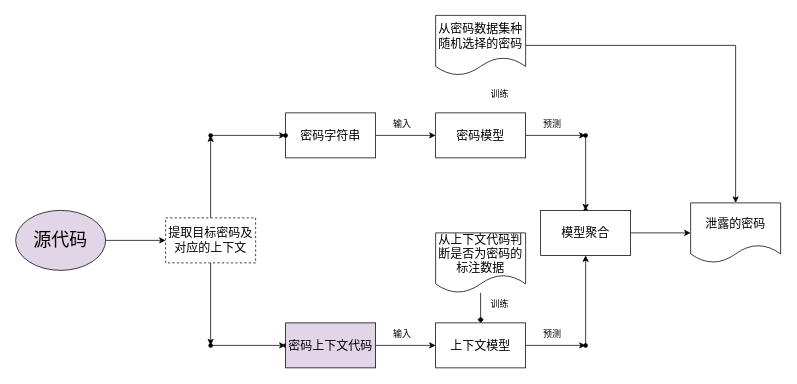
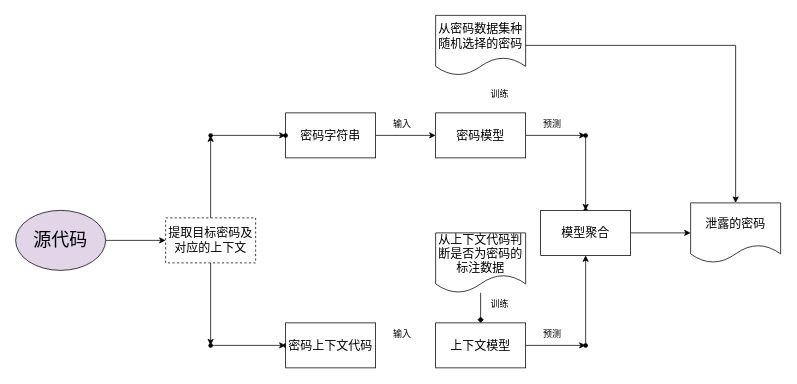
  <mxCell id="0" />
  <mxCell id="1" parent="0" />
  <mxCell id="2" value="" style="edgeStyle=orthogonalEdgeStyle;rounded=0;orthogonalLoop=1;jettySize=auto;html=1;" edge="1" parent="1" source="3" target="6"><mxGeometry relative="1" as="geometry" /></mxCell>
  <mxCell id="3" value="&lt;font style=&quot;font-size: 24px;&quot;&gt;源代码&lt;/font&gt;" style="ellipse;whiteSpace=wrap;html=1;fillColor=#e1d5e7;" vertex="1" parent="1"><mxGeometry x="20" y="280" width="120" height="80" as="geometry" /></mxCell>
  <mxCell id="4" value="" style="edgeStyle=orthogonalEdgeStyle;rounded=0;orthogonalLoop=1;jettySize=auto;html=1;" edge="1" parent="1" source="6" target="10"><mxGeometry relative="1" as="geometry" /></mxCell>
  <mxCell id="5" value="" style="edgeStyle=orthogonalEdgeStyle;rounded=0;orthogonalLoop=1;jettySize=auto;html=1;" edge="1" parent="1" source="6" target="19"><mxGeometry relative="1" as="geometry" /></mxCell>
  <mxCell id="6" value="&lt;font style=&quot;font-size: 16px;&quot;&gt;提取目标密码及对应的上下文&lt;/font&gt;" style="whiteSpace=wrap;html=1;dashed=1;" vertex="1" parent="1"><mxGeometry x="220" y="290" width="120" height="60" as="geometry" /></mxCell>
  <mxCell id="7" value="" style="edgeStyle=orthogonalEdgeStyle;rounded=0;orthogonalLoop=1;jettySize=auto;html=1;" edge="1" parent="1" source="8" target="15"><mxGeometry relative="1" as="geometry" /></mxCell>
  <mxCell id="8" value="&lt;font style=&quot;font-size: 16px;&quot;&gt;密码字符串&lt;/font&gt;" style="whiteSpace=wrap;html=1;" vertex="1" parent="1"><mxGeometry x="380" y="150" width="120" height="60" as="geometry" /></mxCell>
  <mxCell id="9" value="" style="edgeStyle=orthogonalEdgeStyle;rounded=0;orthogonalLoop=1;jettySize=auto;html=1;" edge="1" parent="1" source="10" target="11"><mxGeometry relative="1" as="geometry" /></mxCell>
  <mxCell id="10" value="" style="shape=waypoint;sketch=0;size=6;pointerEvents=1;points=[];fillColor=default;resizable=0;rotatable=0;perimeter=centerPerimeter;snapToPoint=1;" vertex="1" parent="1"><mxGeometry x="270" y="450" width="20" height="20" as="geometry" /></mxCell>
  <mxCell id="11" value="" style="shape=waypoint;sketch=0;size=6;pointerEvents=1;points=[];fillColor=default;resizable=0;rotatable=0;perimeter=centerPerimeter;snapToPoint=1;" vertex="1" parent="1"><mxGeometry x="370" y="450" width="20" height="20" as="geometry" /></mxCell>
- <mxCell id="12" value="" style="edgeStyle=orthogonalEdgeStyle;rounded=0;orthogonalLoop=1;jettySize=auto;html=1;" edge="1" parent="1" source="13" target="17"><mxGeometry relative="1" as="geometry" /></mxCell>
- <mxCell id="13" value="&lt;font style=&quot;font-size: 16px;&quot;&gt;密码上下文代码&lt;/font&gt;" style="whiteSpace=wrap;html=1;sketch=0;fillColor=#e1d5e7;" vertex="1" parent="1"><mxGeometry x="380" y="430" width="120" height="60" as="geometry" /></mxCell>
+ <mxCell id="13" value="&lt;font style=&quot;font-size: 16px;&quot;&gt;密码上下文代码&lt;/font&gt;" style="whiteSpace=wrap;html=1;sketch=0;" vertex="1" parent="1"><mxGeometry x="380" y="430" width="120" height="60" as="geometry" /></mxCell>
  <mxCell id="14" value="" style="edgeStyle=orthogonalEdgeStyle;rounded=0;orthogonalLoop=1;jettySize=auto;html=1;" edge="1" parent="1" source="15" target="24"><mxGeometry relative="1" as="geometry" /></mxCell>
  <mxCell id="15" value="&lt;font style=&quot;font-size: 16px;&quot;&gt;密码模型&lt;/font&gt;" style="whiteSpace=wrap;html=1;" vertex="1" parent="1"><mxGeometry x="580" y="150" width="120" height="60" as="geometry" /></mxCell>
  <mxCell id="16" value="" style="edgeStyle=orthogonalEdgeStyle;rounded=0;orthogonalLoop=1;jettySize=auto;html=1;" edge="1" parent="1" source="17" target="22"><mxGeometry relative="1" as="geometry" /></mxCell>
  <mxCell id="17" value="&lt;font style=&quot;font-size: 16px;&quot;&gt;上下文模型&lt;/font&gt;" style="whiteSpace=wrap;html=1;sketch=0;" vertex="1" parent="1"><mxGeometry x="580" y="430" width="120" height="60" as="geometry" /></mxCell>
  <mxCell id="18" value="" style="edgeStyle=orthogonalEdgeStyle;rounded=0;orthogonalLoop=1;jettySize=auto;html=1;" edge="1" parent="1" source="19" target="20"><mxGeometry relative="1" as="geometry" /></mxCell>
  <mxCell id="19" value="" style="shape=waypoint;sketch=0;size=6;pointerEvents=1;points=[];fillColor=default;resizable=0;rotatable=0;perimeter=centerPerimeter;snapToPoint=1;" vertex="1" parent="1"><mxGeometry x="270" y="170" width="20" height="20" as="geometry" /></mxCell>
  <mxCell id="20" value="" style="shape=waypoint;sketch=0;size=6;pointerEvents=1;points=[];fillColor=default;resizable=0;rotatable=0;perimeter=centerPerimeter;snapToPoint=1;" vertex="1" parent="1"><mxGeometry x="370" y="170" width="20" height="20" as="geometry" /></mxCell>
  <mxCell id="21" value="" style="edgeStyle=orthogonalEdgeStyle;rounded=0;orthogonalLoop=1;jettySize=auto;html=1;entryX=0.5;entryY=1;entryDx=0;entryDy=0;" edge="1" parent="1" source="22" target="27"><mxGeometry relative="1" as="geometry"><mxPoint x="780" y="390" as="targetPoint" /></mxGeometry></mxCell>
  <mxCell id="22" value="" style="shape=waypoint;sketch=0;size=6;pointerEvents=1;points=[];fillColor=default;resizable=0;rotatable=0;perimeter=centerPerimeter;snapToPoint=1;" vertex="1" parent="1"><mxGeometry x="770" y="450" width="20" height="20" as="geometry" /></mxCell>
  <mxCell id="23" value="" style="edgeStyle=orthogonalEdgeStyle;rounded=0;orthogonalLoop=1;jettySize=auto;html=1;" edge="1" parent="1" source="24" target="25"><mxGeometry relative="1" as="geometry" /></mxCell>
  <mxCell id="24" value="" style="shape=waypoint;sketch=0;size=6;pointerEvents=1;points=[];fillColor=default;resizable=0;rotatable=0;perimeter=centerPerimeter;snapToPoint=1;" vertex="1" parent="1"><mxGeometry x="770" y="170" width="20" height="20" as="geometry" /></mxCell>
  <mxCell id="25" value="" style="shape=waypoint;sketch=0;size=6;pointerEvents=1;points=[];fillColor=default;resizable=0;rotatable=0;perimeter=centerPerimeter;snapToPoint=1;" vertex="1" parent="1"><mxGeometry x="770" y="270" width="20" height="20" as="geometry" /></mxCell>
  <mxCell id="26" value="" style="edgeStyle=orthogonalEdgeStyle;rounded=0;orthogonalLoop=1;jettySize=auto;html=1;" edge="1" parent="1" source="27" target="28"><mxGeometry relative="1" as="geometry" /></mxCell>
  <mxCell id="27" value="&lt;font style=&quot;font-size: 16px;&quot;&gt;模型聚合&lt;/font&gt;" style="rounded=0;whiteSpace=wrap;html=1;" vertex="1" parent="1"><mxGeometry x="720" y="280" width="120" height="60" as="geometry" /></mxCell>
  <mxCell id="28" value="&lt;font style=&quot;font-size: 16px;&quot;&gt;泄露的密码&lt;/font&gt;" style="shape=document;whiteSpace=wrap;html=1;boundedLbl=1;rounded=0;" vertex="1" parent="1"><mxGeometry x="920" y="270" width="120" height="80" as="geometry" /></mxCell>
  <mxCell id="29" value="输入" style="text;html=1;align=center;verticalAlign=middle;resizable=0;points=[];autosize=1;strokeColor=none;fillColor=none;" vertex="1" parent="1"><mxGeometry x="510" y="150" width="50" height="30" as="geometry" /></mxCell>
  <mxCell id="30" value="输入" style="text;html=1;align=center;verticalAlign=middle;resizable=0;points=[];autosize=1;strokeColor=none;fillColor=none;" vertex="1" parent="1"><mxGeometry x="510" y="430" width="50" height="30" as="geometry" /></mxCell>
  <mxCell id="31" value="预测" style="text;html=1;align=center;verticalAlign=middle;resizable=0;points=[];autosize=1;strokeColor=none;fillColor=none;" vertex="1" parent="1"><mxGeometry x="710" y="150" width="50" height="30" as="geometry" /></mxCell>
  <mxCell id="32" value="预测" style="text;html=1;align=center;verticalAlign=middle;resizable=0;points=[];autosize=1;strokeColor=none;fillColor=none;" vertex="1" parent="1"><mxGeometry x="710" y="430" width="50" height="30" as="geometry" /></mxCell>
  <mxCell id="33" value="" style="edgeStyle=orthogonalEdgeStyle;rounded=0;orthogonalLoop=1;jettySize=auto;html=1;" edge="1" parent="1" source="34" target="28"><mxGeometry relative="1" as="geometry" /></mxCell>
  <mxCell id="34" value="&lt;font style=&quot;font-size: 16px;&quot;&gt;从密码数据集种随机选择的密码&lt;/font&gt;" style="shape=document;whiteSpace=wrap;html=1;boundedLbl=1;" vertex="1" parent="1"><mxGeometry x="580" y="20" width="120" height="80" as="geometry" /></mxCell>
  <mxCell id="35" value="" style="edgeStyle=orthogonalEdgeStyle;rounded=0;orthogonalLoop=1;jettySize=auto;html=1;endArrow=diamond;" edge="1" parent="1" source="36" target="17"><mxGeometry relative="1" as="geometry" /></mxCell>
  <mxCell id="36" value="&lt;font style=&quot;font-size: 16px;&quot;&gt;从上下文代码判断是否为密码的标注数据&lt;/font&gt;" style="shape=document;whiteSpace=wrap;html=1;boundedLbl=1;" vertex="1" parent="1"><mxGeometry x="580" y="310" width="120" height="80" as="geometry" /></mxCell>
  <mxCell id="37" value="训练" style="text;html=1;align=center;verticalAlign=middle;resizable=0;points=[];autosize=1;strokeColor=none;fillColor=none;" vertex="1" parent="1"><mxGeometry x="640" y="110" width="50" height="30" as="geometry" /></mxCell>
  <mxCell id="38" value="训练" style="text;html=1;align=center;verticalAlign=middle;resizable=0;points=[];autosize=1;strokeColor=none;fillColor=none;" vertex="1" parent="1"><mxGeometry x="640" y="390" width="50" height="30" as="geometry" /></mxCell>
